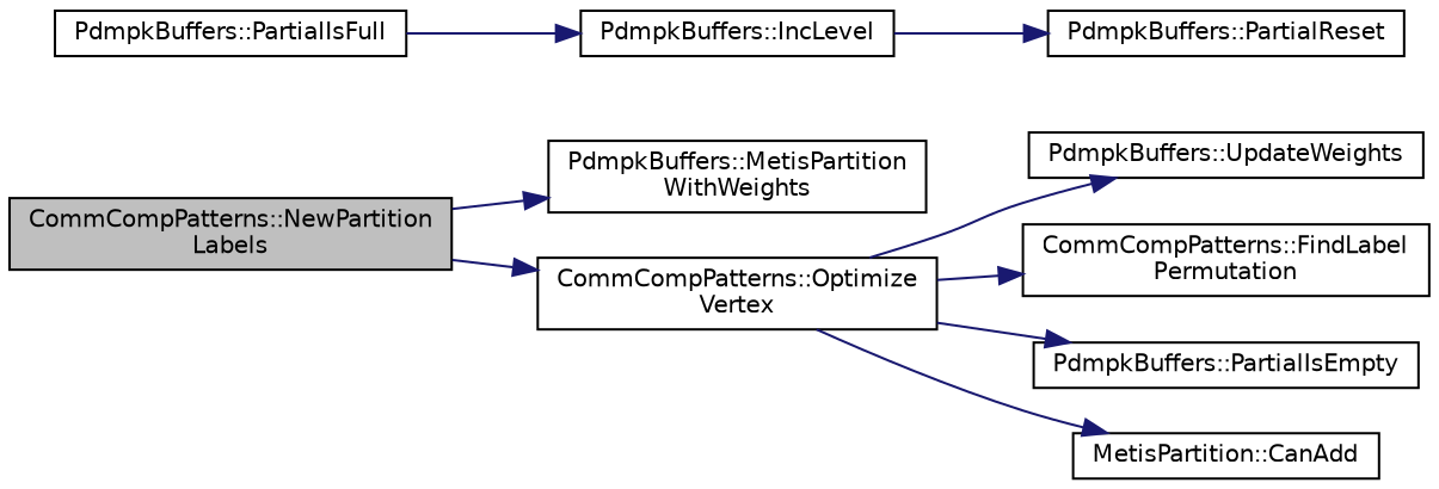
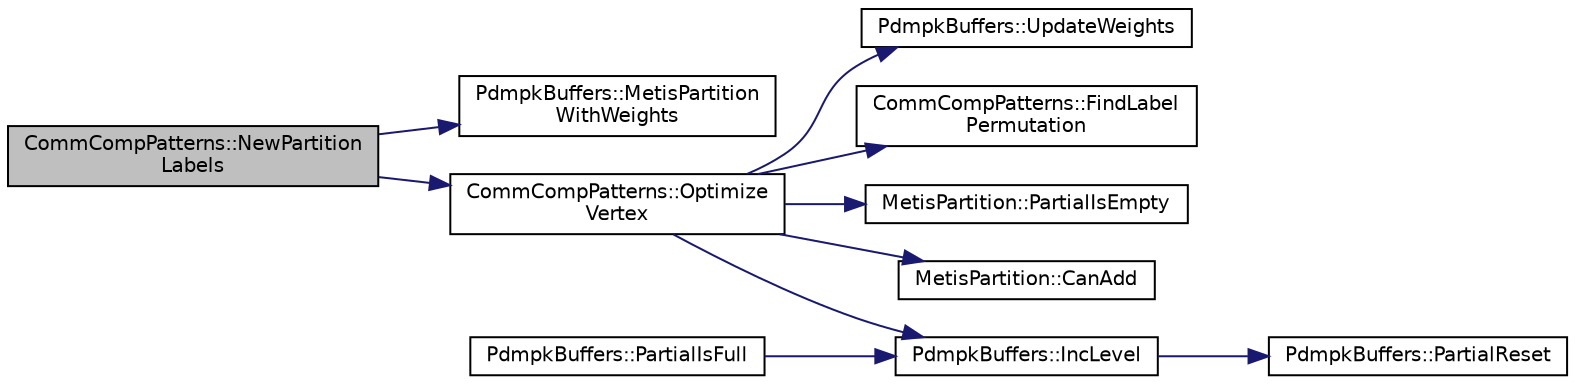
  digraph {
    rankdir=LR
    node [color=black fillcolor=white fontname=Helvetica fontsize=10 shape=record style=filled]
    edge [color=midnightblue fontname=Helvetica fontsize=10 labelfontname=Helvetica labelfontsize=10 style=solid]
    n1 [fillcolor=grey75 fontcolor=black height=0.2 label="CommCompPatterns::NewPartition\lLabels" width=0.4]
    n2 [height=0.2 label="PdmpkBuffers::MetisPartition\lWithWeights" width=0.4]
    n3 [height=0.2 label="CommCompPatterns::Optimize\lVertex" width=0.4]
    n4 [height=0.2 label="PdmpkBuffers::UpdateWeights" width=0.4]
    n5 [height=0.2 label="CommCompPatterns::FindLabel\lPermutation" width=0.4]
-   n6 [height=0.2 label="PdmpkBuffers::PartialIsEmpty" width=0.4]
+   n6 [height=0.2 label="MetisPartition::PartialIsEmpty" width=0.4]
    n7 [height=0.2 label="MetisPartition::CanAdd" width=0.4]
    n8 [height=0.2 label="PdmpkBuffers::IncLevel" width=0.4]
    n9 [height=0.2 label="PdmpkBuffers::PartialReset" width=0.4]
    n10 [height=0.2 label="PdmpkBuffers::PartialIsFull" width=0.4]
    n1 -> n2
    n1 -> n3
    n3 -> n4
    n3 -> n5
    n3 -> n6
    n3 -> n7
+   n3 -> n8
    n8 -> n9
    n10 -> n8
  }
